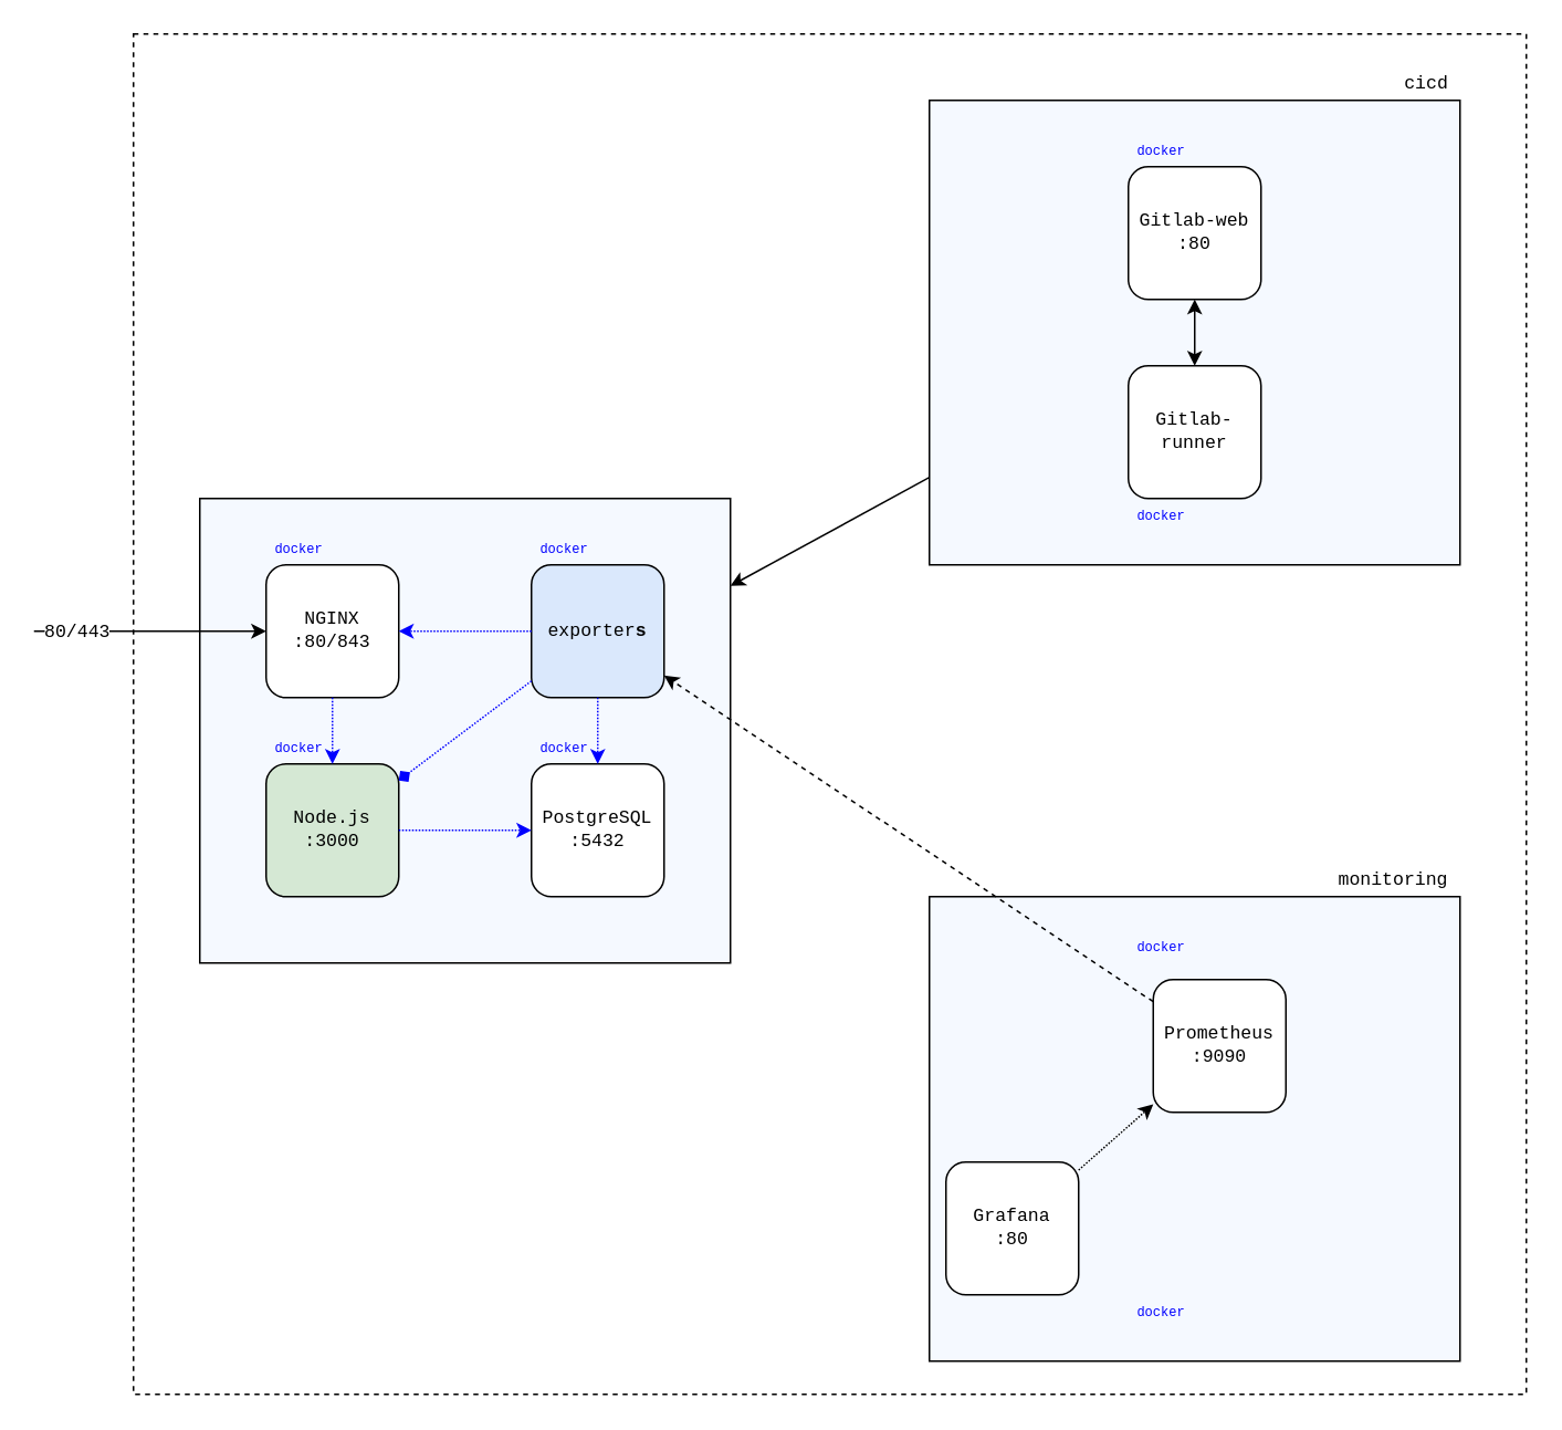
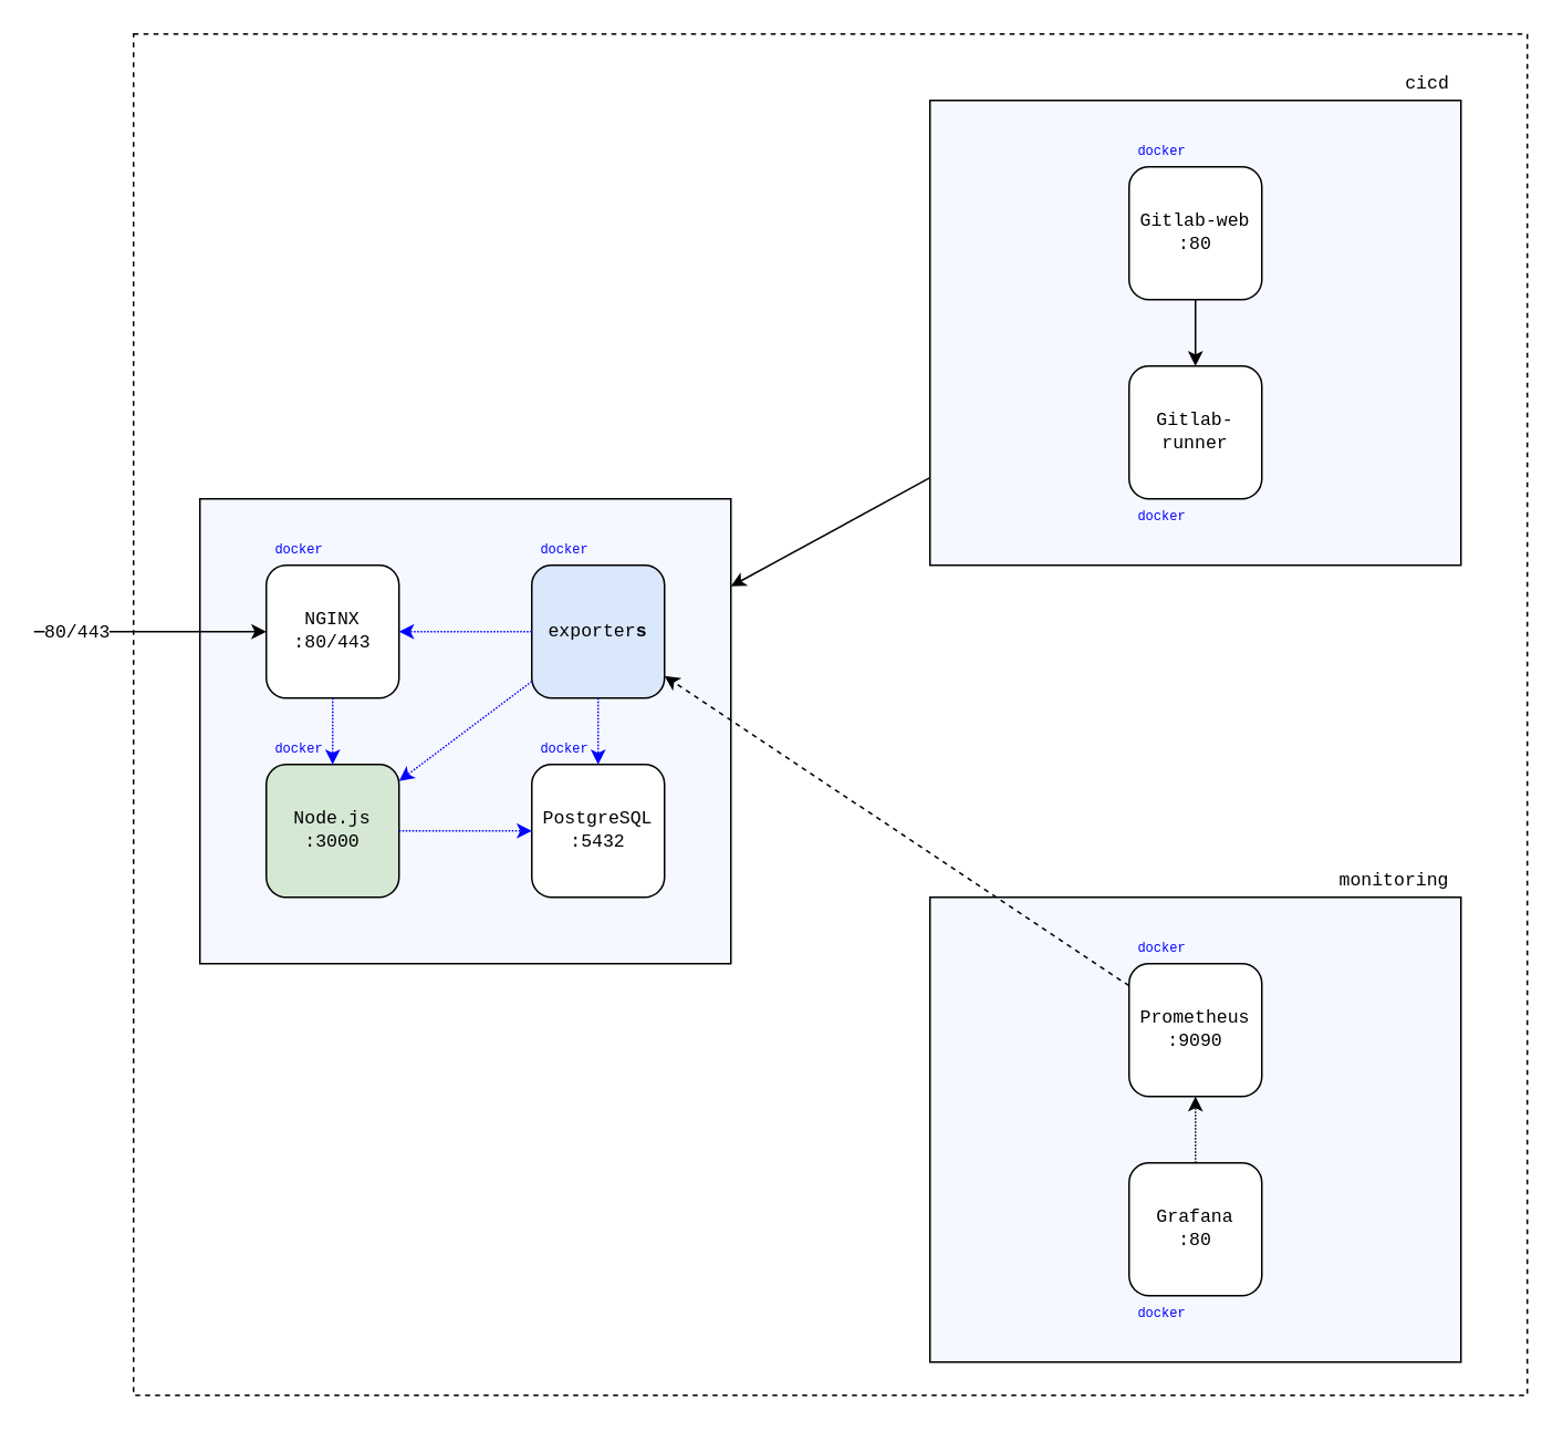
  <mxCell id="0" />
  <mxCell id="1" parent="0" />
  <mxCell id="2" value="" style="rounded=0;whiteSpace=wrap;html=1;fontFamily=Courier New;fontSize=11;labelBackgroundColor=none;fillColor=#FFFFFF;strokeColor=#000000;dashed=1;" parent="1" vertex="1"><mxGeometry x="80" y="20" width="840" height="820" as="geometry" /></mxCell>
  <mxCell id="3" value="" style="rounded=0;whiteSpace=wrap;html=1;fontFamily=Courier New;fontSize=11;fillColor=#F5F9FF;" parent="1" vertex="1"><mxGeometry x="120" y="300" width="320" height="280" as="geometry" /></mxCell>
- <mxCell id="4" value="NGINX&lt;br&gt;:80/843" style="rounded=1;whiteSpace=wrap;html=1;fontFamily=Courier New;fontSize=11;" parent="1" vertex="1"><mxGeometry x="160" y="340" width="80" height="80" as="geometry" /></mxCell>
+ <mxCell id="4" value="NGINX&lt;br&gt;:80/443" style="rounded=1;whiteSpace=wrap;html=1;fontFamily=Courier New;fontSize=11;" parent="1" vertex="1"><mxGeometry x="160" y="340" width="80" height="80" as="geometry" /></mxCell>
  <mxCell id="5" value="Node.js&lt;br&gt;:3000" style="rounded=1;whiteSpace=wrap;html=1;fontFamily=Courier New;fontSize=11;fillColor=#d5e8d4;" parent="1" vertex="1"><mxGeometry x="160" y="460" width="80" height="80" as="geometry" /></mxCell>
  <mxCell id="6" value="PostgreSQL&lt;br&gt;:5432" style="rounded=1;whiteSpace=wrap;html=1;fontFamily=Courier New;fontSize=11;" parent="1" vertex="1"><mxGeometry x="320" y="460" width="80" height="80" as="geometry" /></mxCell>
  <mxCell id="7" value="" style="rounded=0;whiteSpace=wrap;html=1;fontFamily=Courier New;fontSize=11;fillColor=#F5F9FF;" parent="1" vertex="1"><mxGeometry x="560" y="60" width="320" height="280" as="geometry" /></mxCell>
  <mxCell id="8" value="Gitlab-web&lt;br&gt;:80" style="rounded=1;whiteSpace=wrap;html=1;fontFamily=Courier New;fontSize=11;" parent="1" vertex="1"><mxGeometry x="680" y="100" width="80" height="80" as="geometry" /></mxCell>
  <mxCell id="9" value="" style="rounded=0;whiteSpace=wrap;html=1;fontFamily=Courier New;fontSize=11;fillColor=#F5F9FF;" parent="1" vertex="1"><mxGeometry x="560" y="540" width="320" height="280" as="geometry" /></mxCell>
- <mxCell id="10" value="Prometheus&lt;br&gt;:9090" style="rounded=1;whiteSpace=wrap;html=1;fontFamily=Courier New;fontSize=11;" parent="1" vertex="1"><mxGeometry x="695" y="590" width="80" height="80" as="geometry" /></mxCell>
- <mxCell id="11" value="Grafana&lt;br&gt;:80" style="rounded=1;whiteSpace=wrap;html=1;fontFamily=Courier New;fontSize=11;" parent="1" vertex="1"><mxGeometry x="570" y="700" width="80" height="80" as="geometry" /></mxCell>
+ <mxCell id="10" value="Prometheus&lt;br&gt;:9090" style="rounded=1;whiteSpace=wrap;html=1;fontFamily=Courier New;fontSize=11;" parent="1" vertex="1"><mxGeometry x="680" y="580" width="80" height="80" as="geometry" /></mxCell>
+ <mxCell id="11" value="Grafana&lt;br&gt;:80" style="rounded=1;whiteSpace=wrap;html=1;fontFamily=Courier New;fontSize=11;" parent="1" vertex="1"><mxGeometry x="680" y="700" width="80" height="80" as="geometry" /></mxCell>
  <mxCell id="12" value="cicd" style="text;html=1;strokeColor=none;fillColor=none;align=center;verticalAlign=middle;whiteSpace=wrap;rounded=0;fontFamily=Courier New;fontSize=11;" parent="1" vertex="1"><mxGeometry x="840" y="40" width="40" height="20" as="geometry" /></mxCell>
  <mxCell id="13" value="monitoring" style="text;html=1;strokeColor=none;fillColor=none;align=center;verticalAlign=middle;whiteSpace=wrap;rounded=0;fontFamily=Courier New;fontSize=11;" parent="1" vertex="1"><mxGeometry x="800" y="520" width="80" height="20" as="geometry" /></mxCell>
  <mxCell id="14" value="&lt;font style=&quot;font-size: 8px&quot;&gt;docker&lt;/font&gt;" style="text;html=1;strokeColor=none;fillColor=none;align=center;verticalAlign=middle;whiteSpace=wrap;rounded=0;fontFamily=Courier New;fontSize=11;fontColor=#0000FF;" parent="1" vertex="1"><mxGeometry x="160" y="320" width="40" height="20" as="geometry" /></mxCell>
  <mxCell id="15" value="&lt;font style=&quot;font-size: 8px&quot;&gt;docker&lt;/font&gt;" style="text;html=1;strokeColor=none;fillColor=none;align=center;verticalAlign=middle;whiteSpace=wrap;rounded=0;fontFamily=Courier New;fontSize=11;fontColor=#0000FF;" parent="1" vertex="1"><mxGeometry x="160" y="440" width="40" height="20" as="geometry" /></mxCell>
  <mxCell id="16" value="&lt;font style=&quot;font-size: 8px&quot;&gt;docker&lt;/font&gt;" style="text;html=1;strokeColor=none;fillColor=none;align=center;verticalAlign=middle;whiteSpace=wrap;rounded=0;fontFamily=Courier New;fontSize=11;fontColor=#0000FF;" parent="1" vertex="1"><mxGeometry x="320" y="440" width="40" height="20" as="geometry" /></mxCell>
  <mxCell id="17" value="&lt;font style=&quot;font-size: 8px&quot;&gt;docker&lt;/font&gt;" style="text;html=1;strokeColor=none;fillColor=none;align=center;verticalAlign=middle;whiteSpace=wrap;rounded=0;fontFamily=Courier New;fontSize=11;fontColor=#0000FF;" parent="1" vertex="1"><mxGeometry x="680" y="560" width="40" height="20" as="geometry" /></mxCell>
  <mxCell id="18" value="&lt;font style=&quot;font-size: 8px&quot;&gt;docker&lt;/font&gt;" style="text;html=1;strokeColor=none;fillColor=none;align=center;verticalAlign=middle;whiteSpace=wrap;rounded=0;fontFamily=Courier New;fontSize=11;fontColor=#0000FF;" parent="1" vertex="1"><mxGeometry x="680" y="780" width="40" height="20" as="geometry" /></mxCell>
  <mxCell id="19" value="&lt;font style=&quot;font-size: 8px&quot;&gt;docker&lt;/font&gt;" style="text;html=1;strokeColor=none;fillColor=none;align=center;verticalAlign=middle;whiteSpace=wrap;rounded=0;fontFamily=Courier New;fontSize=11;fontColor=#0000FF;" parent="1" vertex="1"><mxGeometry x="680" y="80" width="40" height="20" as="geometry" /></mxCell>
  <mxCell id="20" value="" style="endArrow=classic;html=1;fontFamily=Courier New;fontSize=11;fontColor=#0000FF;" parent="1" target="4" edge="1"><mxGeometry width="50" height="50" relative="1" as="geometry"><mxPoint x="20" y="380" as="sourcePoint" /><mxPoint x="90" y="360" as="targetPoint" /></mxGeometry></mxCell>
  <mxCell id="21" value="80/443" style="text;html=1;align=center;verticalAlign=middle;resizable=0;points=[];fontSize=11;fontFamily=Courier New;fontColor=#000000;labelBackgroundColor=#ffffff;" parent="20" vertex="1" connectable="0"><mxGeometry x="-0.908" relative="1" as="geometry"><mxPoint x="19.66" as="offset" /></mxGeometry></mxCell>
  <mxCell id="22" value="" style="endArrow=classic;html=1;fontFamily=Courier New;fontSize=11;fontColor=#000000;strokeColor=#0000FF;dashed=1;dashPattern=1 1;" parent="1" source="4" target="5" edge="1"><mxGeometry width="50" height="50" relative="1" as="geometry"><mxPoint x="260" y="490" as="sourcePoint" /><mxPoint x="310" y="440" as="targetPoint" /></mxGeometry></mxCell>
  <mxCell id="23" value="" style="endArrow=classic;html=1;fontFamily=Courier New;fontSize=11;fontColor=#000000;dashed=1;dashPattern=1 1;strokeColor=#0000FF;" parent="1" source="5" target="6" edge="1"><mxGeometry width="50" height="50" relative="1" as="geometry"><mxPoint x="260" y="570" as="sourcePoint" /><mxPoint x="310" y="520" as="targetPoint" /></mxGeometry></mxCell>
  <mxCell id="24" value="" style="endArrow=classic;html=1;dashed=1;dashPattern=1 1;strokeColor=#000000;fontFamily=Courier New;fontSize=11;fontColor=#000000;" parent="1" source="11" target="10" edge="1"><mxGeometry width="50" height="50" relative="1" as="geometry"><mxPoint x="740" y="750" as="sourcePoint" /><mxPoint x="790" y="700" as="targetPoint" /></mxGeometry></mxCell>
  <mxCell id="25" value="" style="endArrow=classic;html=1;dashed=1;strokeColor=#000000;fontFamily=Courier New;fontSize=11;fontColor=#000000;" parent="1" source="10" target="26" edge="1"><mxGeometry width="50" height="50" relative="1" as="geometry"><mxPoint x="380" y="670" as="sourcePoint" /><mxPoint x="430" y="620" as="targetPoint" /></mxGeometry></mxCell>
  <mxCell id="26" value="exporter&lt;b&gt;s&lt;/b&gt;" style="rounded=1;whiteSpace=wrap;html=1;fontFamily=Courier New;fontSize=11;fillColor=#dae8fc;" parent="1" vertex="1"><mxGeometry x="320" y="340" width="80" height="80" as="geometry" /></mxCell>
  <mxCell id="27" value="" style="endArrow=classic;html=1;dashed=1;strokeColor=#0000FF;fontFamily=Courier New;fontSize=11;fontColor=#000000;dashPattern=1 1;" parent="1" source="26" target="6" edge="1"><mxGeometry width="50" height="50" relative="1" as="geometry"><mxPoint x="510" y="440" as="sourcePoint" /><mxPoint x="560" y="390" as="targetPoint" /></mxGeometry></mxCell>
- <mxCell id="28" value="" style="endArrow=diamond;html=1;dashed=1;strokeColor=#0000FF;fontFamily=Courier New;fontSize=11;fontColor=#000000;dashPattern=1 1;" parent="1" source="26" target="5" edge="1"><mxGeometry width="50" height="50" relative="1" as="geometry"><mxPoint x="370" y="430" as="sourcePoint" /><mxPoint x="370" y="470" as="targetPoint" /></mxGeometry></mxCell>
+ <mxCell id="28" value="" style="endArrow=classic;html=1;dashed=1;strokeColor=#0000FF;fontFamily=Courier New;fontSize=11;fontColor=#000000;dashPattern=1 1;" parent="1" source="26" target="5" edge="1"><mxGeometry width="50" height="50" relative="1" as="geometry"><mxPoint x="370" y="430" as="sourcePoint" /><mxPoint x="370" y="470" as="targetPoint" /></mxGeometry></mxCell>
  <mxCell id="29" value="" style="endArrow=classic;html=1;dashed=1;strokeColor=#0000FF;fontFamily=Courier New;fontSize=11;fontColor=#000000;dashPattern=1 1;" parent="1" source="26" target="4" edge="1"><mxGeometry width="50" height="50" relative="1" as="geometry"><mxPoint x="380" y="440" as="sourcePoint" /><mxPoint x="380" y="480" as="targetPoint" /></mxGeometry></mxCell>
  <mxCell id="30" value="" style="endArrow=classic;html=1;" edge="1" parent="1" source="7" target="3"><mxGeometry width="50" height="50" relative="1" as="geometry"><mxPoint x="590" y="460" as="sourcePoint" /><mxPoint x="640" y="410" as="targetPoint" /></mxGeometry></mxCell>
  <mxCell id="31" value="Gitlab-runner" style="rounded=1;whiteSpace=wrap;html=1;fontFamily=Courier New;fontSize=11;" vertex="1" parent="1"><mxGeometry x="680" y="220" width="80" height="80" as="geometry" /></mxCell>
  <mxCell id="32" value="&lt;font style=&quot;font-size: 8px&quot;&gt;docker&lt;/font&gt;" style="text;html=1;strokeColor=none;fillColor=none;align=center;verticalAlign=middle;whiteSpace=wrap;rounded=0;fontFamily=Courier New;fontSize=11;fontColor=#0000FF;" vertex="1" parent="1"><mxGeometry x="680" y="300" width="40" height="20" as="geometry" /></mxCell>
- <mxCell id="33" value="" style="endArrow=classic;startArrow=classic;html=1;" edge="1" parent="1" source="31" target="8"><mxGeometry width="50" height="50" relative="1" as="geometry"><mxPoint x="790" y="220" as="sourcePoint" /><mxPoint x="840" y="170" as="targetPoint" /></mxGeometry></mxCell>
+ <mxCell id="33" value="" style="endArrow=none;startArrow=classic;html=1;" edge="1" parent="1" source="31" target="8"><mxGeometry width="50" height="50" relative="1" as="geometry"><mxPoint x="790" y="220" as="sourcePoint" /><mxPoint x="840" y="170" as="targetPoint" /></mxGeometry></mxCell>
  <mxCell id="34" value="&lt;font style=&quot;font-size: 8px&quot;&gt;docker&lt;/font&gt;" style="text;html=1;strokeColor=none;fillColor=none;align=center;verticalAlign=middle;whiteSpace=wrap;rounded=0;fontFamily=Courier New;fontSize=11;fontColor=#0000FF;" vertex="1" parent="1"><mxGeometry x="320" y="320" width="40" height="20" as="geometry" /></mxCell>
